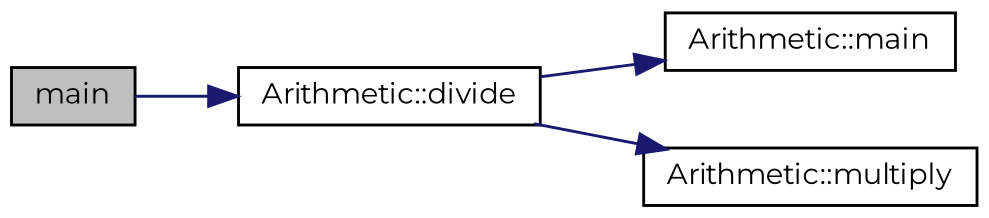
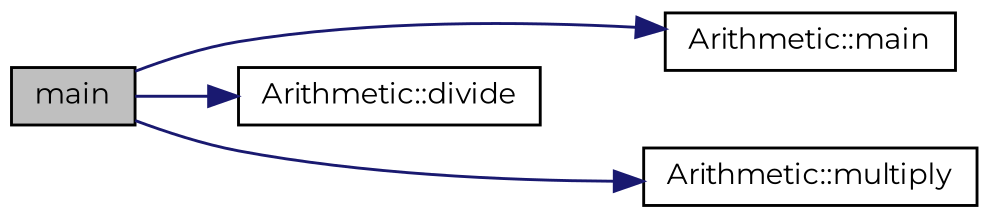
  digraph {
    fontname=Montserrat
    rankdir=LR
    node [color=black fillcolor=white fontname=Montserrat fontsize=10 shape=record style=filled]
    edge [color=midnightblue fontname=Montserrat fontsize=10 labelfontname=Helvetica labelfontsize=10 style=solid]
    n1 [fillcolor=grey75 fontcolor=black height=0.2 label=main width=0.4]
    n2 [height=0.2 label="Arithmetic::main" width=0.4]
    n3 [height=0.2 label="Arithmetic::multiply" width=0.4]
    n4 [height=0.2 label="Arithmetic::divide" width=0.4]
-   n4 -> n2
-   n4 -> n3
+   n1 -> n2
+   n1 -> n3
    n1 -> n4
  }
